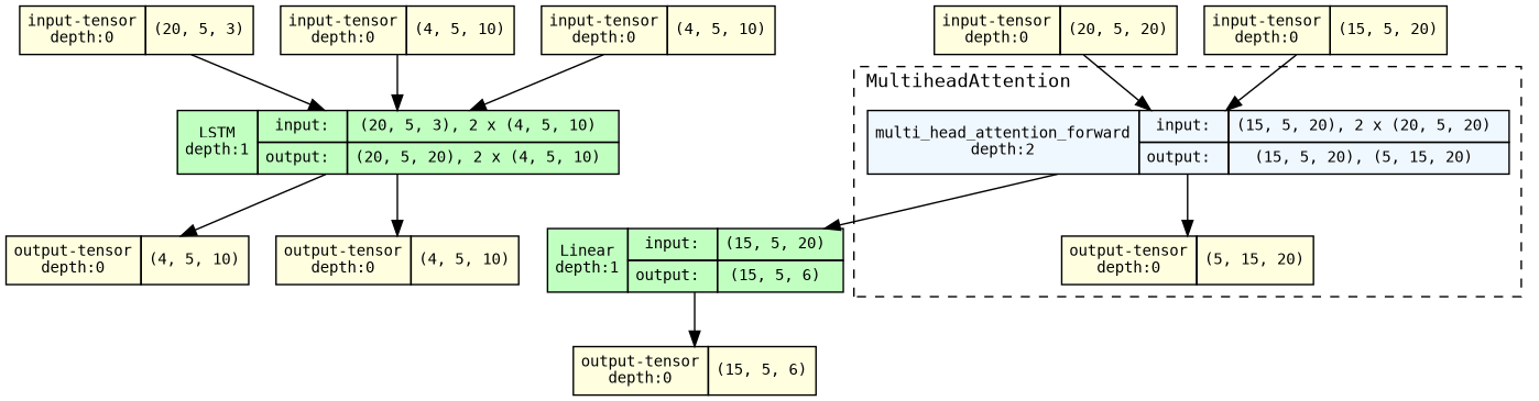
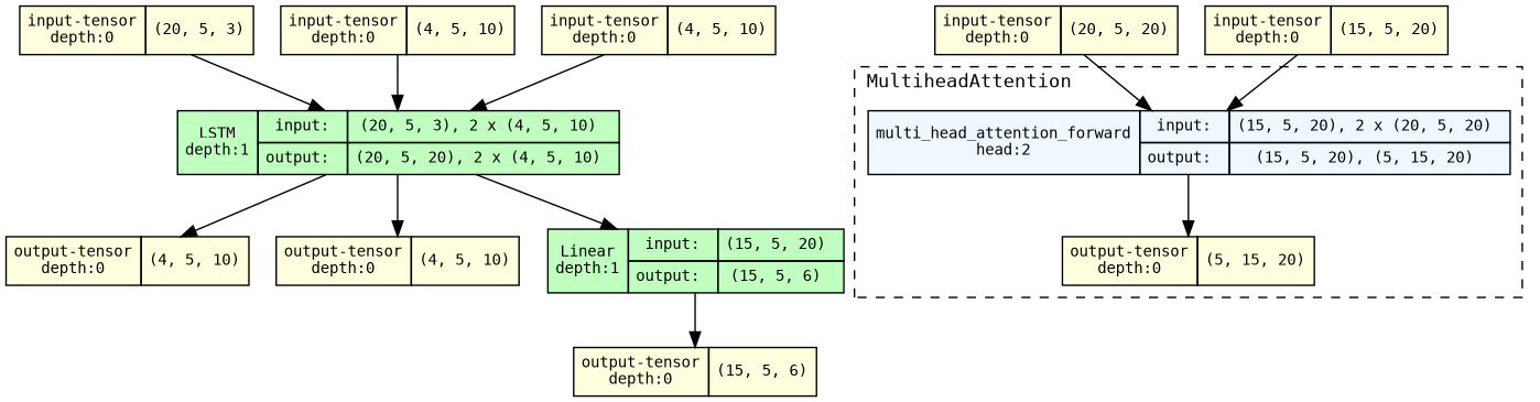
  strict digraph {
    fontname="DejaVu Sans Mono"
    ordering=in
    rankdir=TB
    node [align=left fillcolor=lightyellow fontname="DejaVu Sans Mono" fontsize=10 margin=0 ranksep=0.1 shape=plaintext style=filled]
    edge [fontname="DejaVu Sans Mono" fontsize=10]
-   n1 [fillcolor=aliceblue height=0.2 label=<                     <TABLE BORDER="0" CELLBORDER="1"                     CELLSPACING="0" CELLPADDING="4">                     <TR>                         <TD ROWSPAN="2">multi_head_attention_forward<BR/>depth:2</TD>                         <TD COLSPAN="2">input:</TD>                         <TD COLSPAN="2">(15, 5, 20), 2 x (20, 5, 20) </TD>                     </TR>                     <TR>                         <TD COLSPAN="2">output: </TD>                         <TD COLSPAN="2">(15, 5, 20), (5, 15, 20) </TD>                     </TR>                     </TABLE>>]
+   n1 [fillcolor=aliceblue height=0.2 label=<                     <TABLE BORDER="0" CELLBORDER="1"                     CELLSPACING="0" CELLPADDING="4">                     <TR>                         <TD ROWSPAN="2">multi_head_attention_forward<BR/>head:2</TD>                         <TD COLSPAN="2">input:</TD>                         <TD COLSPAN="2">(15, 5, 20), 2 x (20, 5, 20) </TD>                     </TR>                     <TR>                         <TD COLSPAN="2">output: </TD>                         <TD COLSPAN="2">(15, 5, 20), (5, 15, 20) </TD>                     </TR>                     </TABLE>>]
    n2 [height=0.2 label=<                     <TABLE BORDER="0" CELLBORDER="1"                     CELLSPACING="0" CELLPADDING="4">                         <TR><TD>output-tensor<BR/>depth:0</TD><TD>(5, 15, 20)</TD></TR>                     </TABLE>>]
    n3 [fillcolor=darkseagreen1 height=0.2 label=<                     <TABLE BORDER="0" CELLBORDER="1"                     CELLSPACING="0" CELLPADDING="4">                     <TR>                         <TD ROWSPAN="2">Linear<BR/>depth:1</TD>                         <TD COLSPAN="2">input:</TD>                         <TD COLSPAN="2">(15, 5, 20) </TD>                     </TR>                     <TR>                         <TD COLSPAN="2">output: </TD>                         <TD COLSPAN="2">(15, 5, 6) </TD>                     </TR>                     </TABLE>>]
    n4 [height=0.2 label=<                     <TABLE BORDER="0" CELLBORDER="1"                     CELLSPACING="0" CELLPADDING="4">                         <TR><TD>input-tensor<BR/>depth:0</TD><TD>(20, 5, 3)</TD></TR>                     </TABLE>>]
    n5 [fillcolor=darkseagreen1 height=0.2 label=<                     <TABLE BORDER="0" CELLBORDER="1"                     CELLSPACING="0" CELLPADDING="4">                     <TR>                         <TD ROWSPAN="2">LSTM<BR/>depth:1</TD>                         <TD COLSPAN="2">input:</TD>                         <TD COLSPAN="2">(20, 5, 3), 2 x (4, 5, 10) </TD>                     </TR>                     <TR>                         <TD COLSPAN="2">output: </TD>                         <TD COLSPAN="2">(20, 5, 20), 2 x (4, 5, 10) </TD>                     </TR>                     </TABLE>>]
    n6 [height=0.2 label=<                     <TABLE BORDER="0" CELLBORDER="1"                     CELLSPACING="0" CELLPADDING="4">                         <TR><TD>output-tensor<BR/>depth:0</TD><TD>(4, 5, 10)</TD></TR>                     </TABLE>>]
    n7 [height=0.2 label=<                     <TABLE BORDER="0" CELLBORDER="1"                     CELLSPACING="0" CELLPADDING="4">                         <TR><TD>output-tensor<BR/>depth:0</TD><TD>(4, 5, 10)</TD></TR>                     </TABLE>>]
    n8 [height=0.2 label=<                     <TABLE BORDER="0" CELLBORDER="1"                     CELLSPACING="0" CELLPADDING="4">                         <TR><TD>input-tensor<BR/>depth:0</TD><TD>(4, 5, 10)</TD></TR>                     </TABLE>>]
    n9 [height=0.2 label=<                     <TABLE BORDER="0" CELLBORDER="1"                     CELLSPACING="0" CELLPADDING="4">                         <TR><TD>input-tensor<BR/>depth:0</TD><TD>(4, 5, 10)</TD></TR>                     </TABLE>>]
    n10 [height=0.2 label=<                     <TABLE BORDER="0" CELLBORDER="1"                     CELLSPACING="0" CELLPADDING="4">                         <TR><TD>input-tensor<BR/>depth:0</TD><TD>(20, 5, 20)</TD></TR>                     </TABLE>>]
    n11 [height=0.2 label=<                     <TABLE BORDER="0" CELLBORDER="1"                     CELLSPACING="0" CELLPADDING="4">                         <TR><TD>input-tensor<BR/>depth:0</TD><TD>(15, 5, 20)</TD></TR>                     </TABLE>>]
    n12 [height=0.2 label=<                     <TABLE BORDER="0" CELLBORDER="1"                     CELLSPACING="0" CELLPADDING="4">                         <TR><TD>output-tensor<BR/>depth:0</TD><TD>(15, 5, 6)</TD></TR>                     </TABLE>>]
    subgraph cluster_1 {
      fontsize=12
      label=MultiheadAttention
      labeljust=l
      style=dashed
      n1
      n2
    }
    n1 -> n2
-   n1 -> n3
+   n5 -> n3
    n3 -> n12
    n4 -> n5
    n5 -> n6
    n5 -> n7
    n8 -> n5
    n9 -> n5
    n10 -> n1
    n11 -> n1
  }
